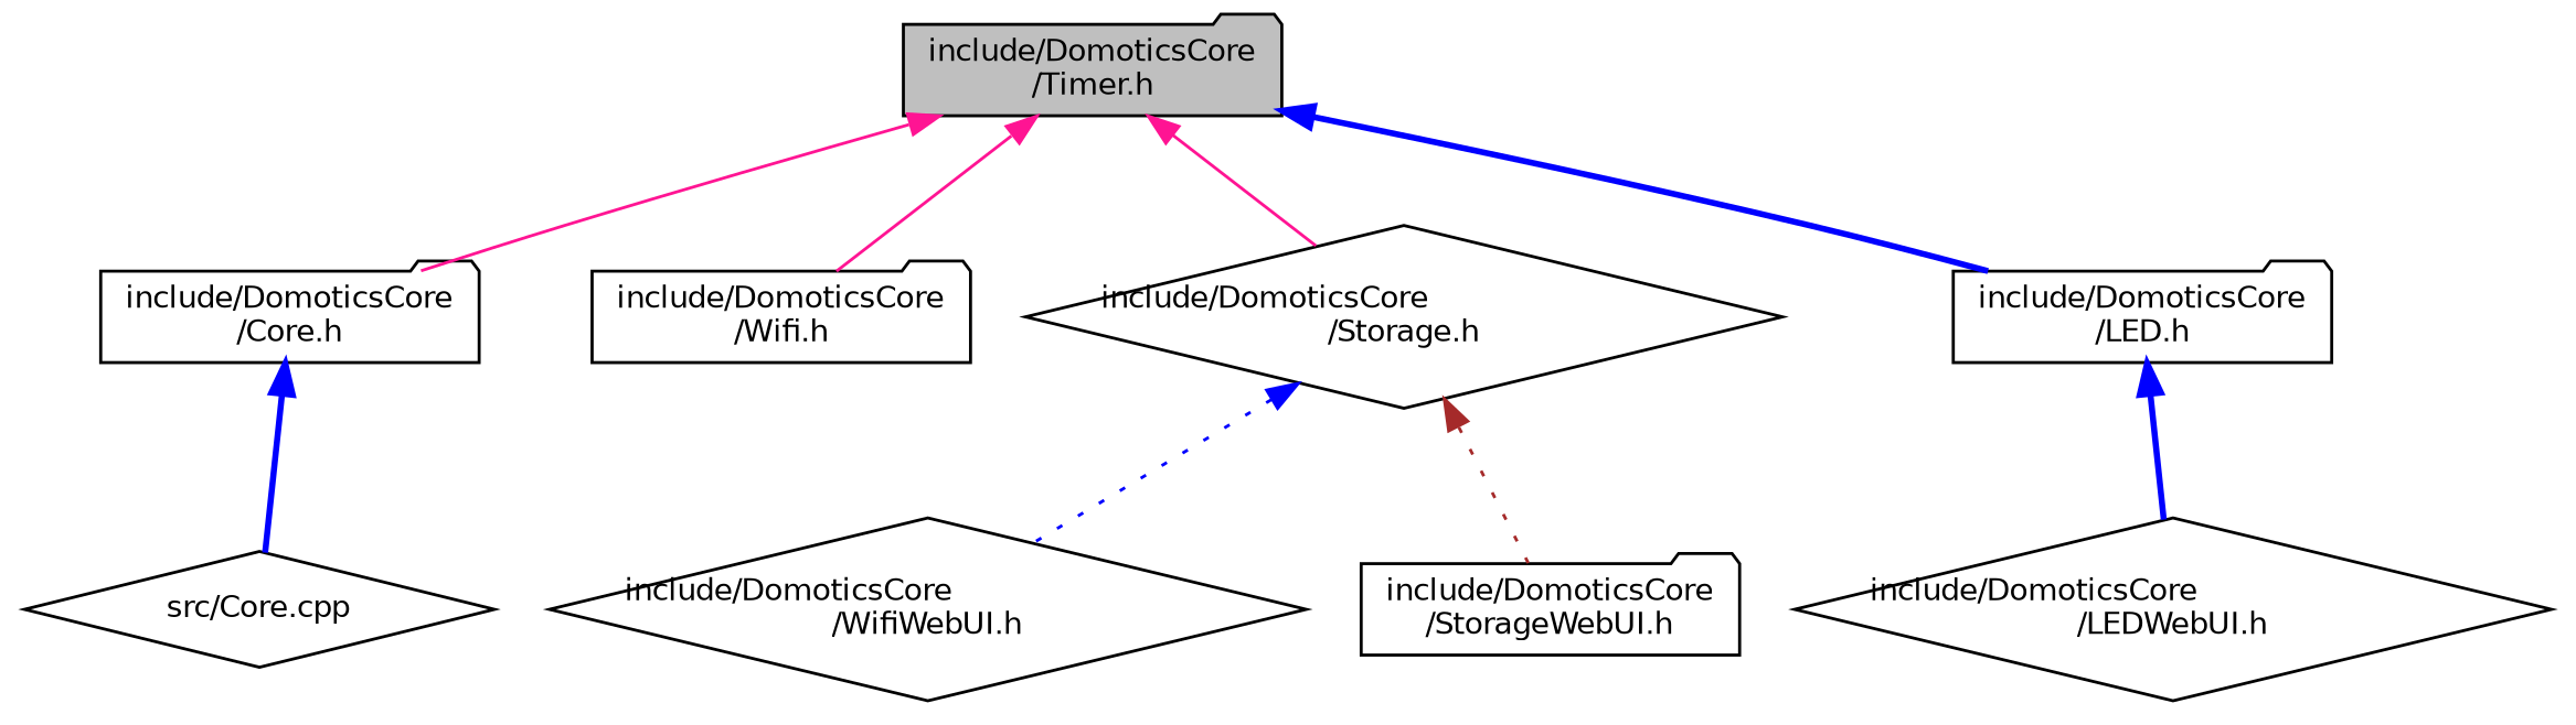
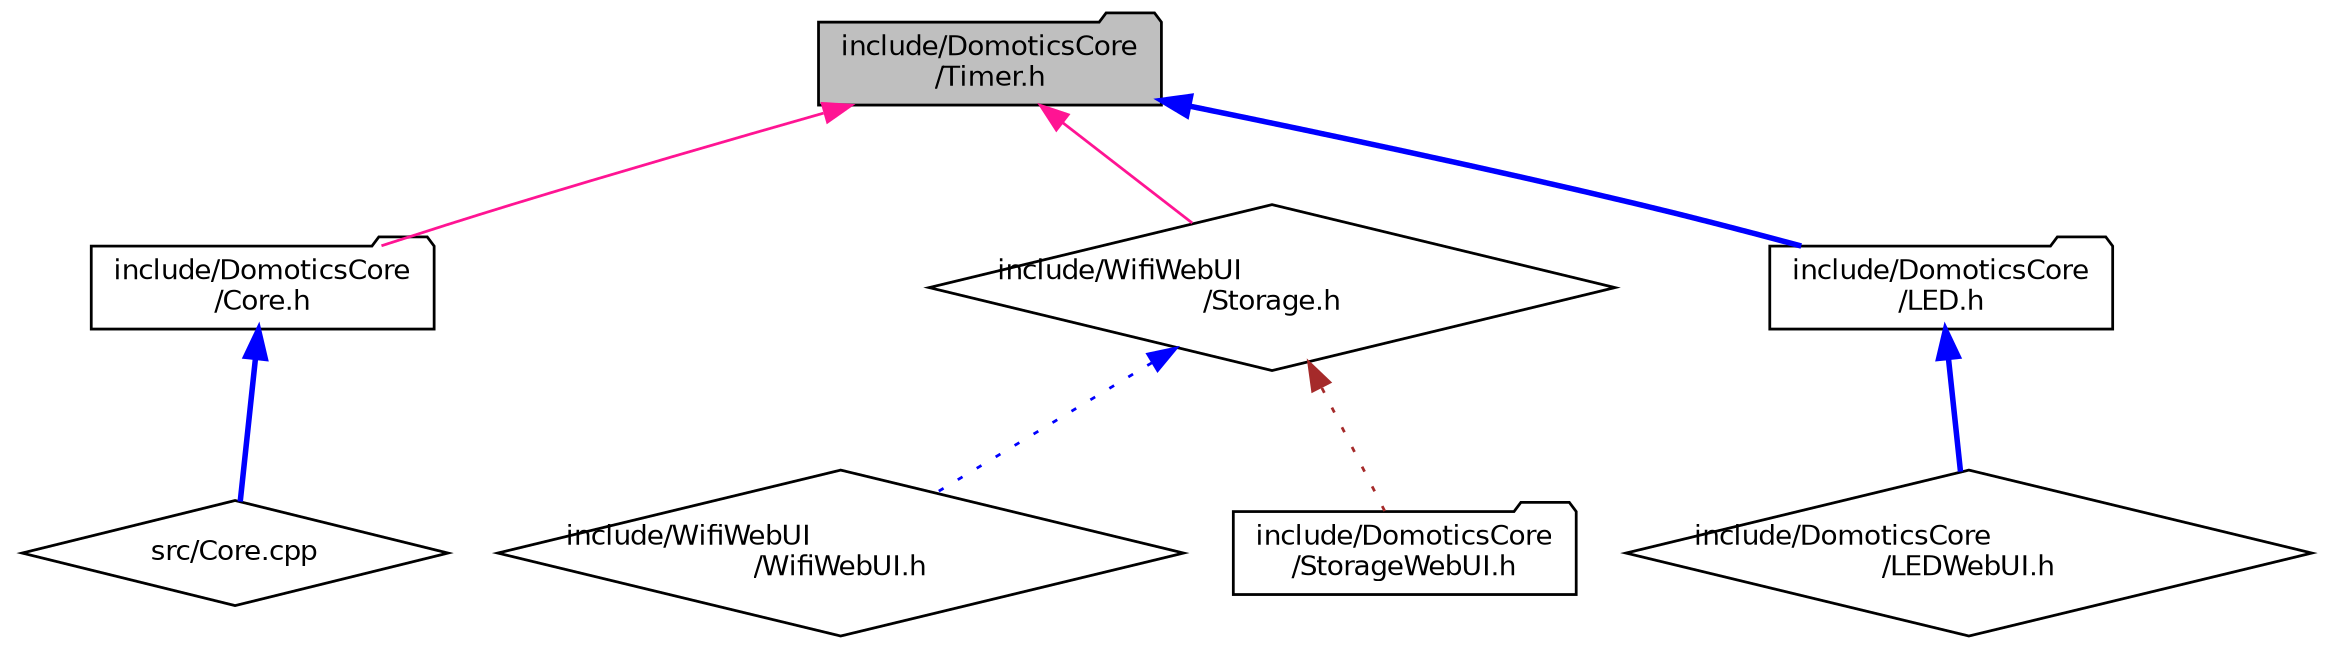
  digraph {
    node [color=black fillcolor=white fontname=Helvetica fontsize=10 shape=folder style=filled]
    edge [color=blue dir=back fontname=Helvetica fontsize=10 labelfontname=Helvetica labelfontsize=10 style=solid]
    n1 [fillcolor=grey75 fontcolor=black height=0.2 label="include/DomoticsCore\l/Timer.h" width=0.4]
    n2 [height=0.2 label="include/DomoticsCore\l/Core.h" width=0.4]
-   n3 [height=0.2 label="include/DomoticsCore\l/Wifi.h" width=0.4]
-   n4 [height=0.2 label="include/DomoticsCore\l/Storage.h" shape=diamond width=0.4]
+   n4 [height=0.2 label="include/WifiWebUI\l/Storage.h" shape=diamond width=0.4]
    n5 [height=0.2 label="include/DomoticsCore\l/LED.h" width=0.4]
    n6 [height=0.2 label="src/Core.cpp" shape=diamond width=0.4]
-   n7 [height=0.2 label="include/DomoticsCore\l/WifiWebUI.h" shape=diamond width=0.4]
+   n7 [height=0.2 label="include/WifiWebUI\l/WifiWebUI.h" shape=diamond width=0.4]
    n8 [height=0.2 label="include/DomoticsCore\l/StorageWebUI.h" width=0.4]
    n9 [height=0.2 label="include/DomoticsCore\l/LEDWebUI.h" shape=diamond width=0.4]
    n1 -> n2 [color=deeppink]
-   n1 -> n3 [color=deeppink]
    n1 -> n4 [color=deeppink]
    n1 -> n5 [style=bold]
    n2 -> n6 [style=bold]
    n4 -> n7 [style=dotted]
    n4 -> n8 [color=brown style=dotted]
    n5 -> n9 [style=bold]
  }
